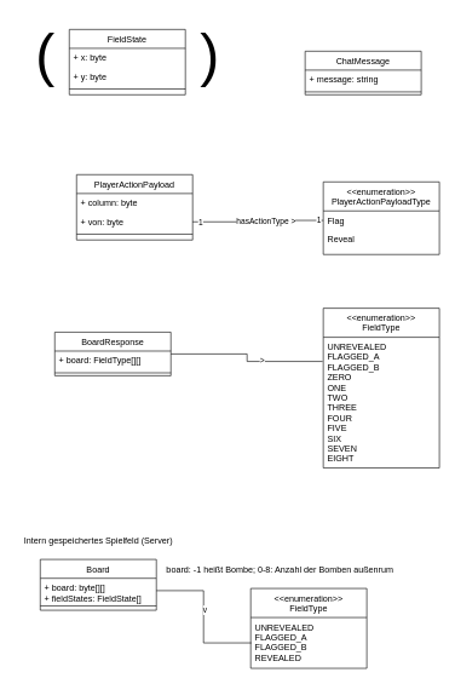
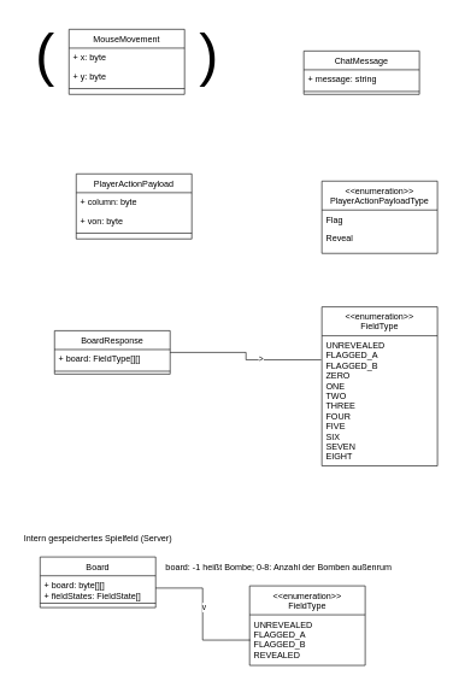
  <mxCell id="0" />
  <mxCell id="1" parent="0" />
  <mxCell id="2" value="PlayerActionPayload" style="swimlane;fontStyle=0;align=center;verticalAlign=top;childLayout=stackLayout;horizontal=1;startSize=26;horizontalStack=0;resizeParent=1;resizeLast=0;collapsible=1;marginBottom=0;rounded=0;shadow=0;strokeWidth=1;" parent="1" vertex="1"><mxGeometry x="105" y="240" width="160" height="90" as="geometry"><mxRectangle x="230" y="140" width="160" height="26" as="alternateBounds" /></mxGeometry></mxCell>
  <mxCell id="3" value="+ column: byte" style="text;align=left;verticalAlign=top;spacingLeft=4;spacingRight=4;overflow=hidden;rotatable=0;points=[[0,0.5],[1,0.5]];portConstraint=eastwest;" parent="2" vertex="1"><mxGeometry y="26" width="160" height="26" as="geometry" /></mxCell>
  <mxCell id="4" value="+ von: byte" style="text;align=left;verticalAlign=top;spacingLeft=4;spacingRight=4;overflow=hidden;rotatable=0;points=[[0,0.5],[1,0.5]];portConstraint=eastwest;rounded=0;shadow=0;html=0;" parent="2" vertex="1"><mxGeometry y="52" width="160" height="26" as="geometry" /></mxCell>
  <mxCell id="5" value="" style="line;html=1;strokeWidth=1;align=left;verticalAlign=middle;spacingTop=-1;spacingLeft=3;spacingRight=3;rotatable=0;labelPosition=right;points=[];portConstraint=eastwest;" parent="2" vertex="1"><mxGeometry y="78" width="160" height="8" as="geometry" /></mxCell>
  <mxCell id="6" value="&lt;&lt;enumeration&gt;&gt;&#10;PlayerActionPayloadType&#10;" style="swimlane;fontStyle=0;align=center;verticalAlign=top;childLayout=stackLayout;horizontal=1;startSize=40;horizontalStack=0;resizeParent=1;resizeLast=0;collapsible=1;marginBottom=0;rounded=0;shadow=0;strokeWidth=1;" parent="1" vertex="1"><mxGeometry x="445" y="250" width="160" height="100" as="geometry"><mxRectangle x="230" y="140" width="160" height="26" as="alternateBounds" /></mxGeometry></mxCell>
  <mxCell id="7" value="Flag" style="text;align=left;verticalAlign=top;spacingLeft=4;spacingRight=4;overflow=hidden;rotatable=0;points=[[0,0.5],[1,0.5]];portConstraint=eastwest;" parent="6" vertex="1"><mxGeometry y="40" width="160" height="26" as="geometry" /></mxCell>
  <mxCell id="8" value="Reveal" style="text;align=left;verticalAlign=top;spacingLeft=4;spacingRight=4;overflow=hidden;rotatable=0;points=[[0,0.5],[1,0.5]];portConstraint=eastwest;rounded=0;shadow=0;html=0;" parent="6" vertex="1"><mxGeometry y="66" width="160" height="26" as="geometry" /></mxCell>
- <mxCell id="9" style="edgeStyle=orthogonalEdgeStyle;rounded=0;orthogonalLoop=1;jettySize=auto;html=1;exitX=1;exitY=0.5;exitDx=0;exitDy=0;entryX=0;entryY=0.5;entryDx=0;entryDy=0;endArrow=none;endFill=0;" parent="1" source="4" target="7" edge="1"><mxGeometry relative="1" as="geometry" /></mxCell>
- <mxCell id="10" value="hasActionType &amp;gt;" style="edgeLabel;html=1;align=center;verticalAlign=middle;resizable=0;points=[];" parent="9" vertex="1" connectable="0"><mxGeometry x="0.219" y="1" relative="1" as="geometry"><mxPoint x="-9" y="1" as="offset" /></mxGeometry></mxCell>
- <mxCell id="11" value="1" style="edgeLabel;html=1;align=center;verticalAlign=middle;resizable=0;points=[];" parent="9" vertex="1" connectable="0"><mxGeometry x="-0.892" relative="1" as="geometry"><mxPoint as="offset" /></mxGeometry></mxCell>
- <mxCell id="12" value="1" style="edgeLabel;html=1;align=center;verticalAlign=middle;resizable=0;points=[];" parent="9" vertex="1" connectable="0"><mxGeometry x="0.925" y="1" relative="1" as="geometry"><mxPoint as="offset" /></mxGeometry></mxCell>
  <mxCell id="13" value="&lt;&lt;enumeration&gt;&gt;&#10;FieldType&#10;" style="swimlane;fontStyle=0;align=center;verticalAlign=top;childLayout=stackLayout;horizontal=1;startSize=40;horizontalStack=0;resizeParent=1;resizeLast=0;collapsible=1;marginBottom=0;rounded=0;shadow=0;strokeWidth=1;" parent="1" vertex="1"><mxGeometry x="445" y="424" width="160" height="220" as="geometry"><mxRectangle x="560" y="304" width="160" height="26" as="alternateBounds" /></mxGeometry></mxCell>
  <mxCell id="14" value="UNREVEALED&#10;FLAGGED_A&#10;FLAGGED_B&#10;ZERO&#10;ONE&#10;TWO&#10;THREE&#10;FOUR&#10;FIVE&#10;SIX&#10;SEVEN&#10;EIGHT&#10;" style="text;align=left;verticalAlign=top;spacingLeft=4;spacingRight=4;overflow=hidden;rotatable=0;points=[[0,0.5],[1,0.5]];portConstraint=eastwest;rounded=0;shadow=0;html=0;" parent="13" vertex="1"><mxGeometry y="40" width="160" height="180" as="geometry" /></mxCell>
  <mxCell id="15" style="edgeStyle=orthogonalEdgeStyle;rounded=0;orthogonalLoop=1;jettySize=auto;html=1;entryX=-0.006;entryY=0.185;entryDx=0;entryDy=0;entryPerimeter=0;endArrow=none;endFill=0;" parent="1" source="17" target="14" edge="1"><mxGeometry relative="1" as="geometry" /></mxCell>
  <mxCell id="16" value="&amp;gt;" style="edgeLabel;html=1;align=center;verticalAlign=middle;resizable=0;points=[];" parent="15" vertex="1" connectable="0"><mxGeometry x="0.237" y="2" relative="1" as="geometry"><mxPoint as="offset" /></mxGeometry></mxCell>
  <mxCell id="17" value="BoardResponse" style="swimlane;fontStyle=0;align=center;verticalAlign=top;childLayout=stackLayout;horizontal=1;startSize=26;horizontalStack=0;resizeParent=1;resizeLast=0;collapsible=1;marginBottom=0;rounded=0;shadow=0;strokeWidth=1;" parent="1" vertex="1"><mxGeometry x="75" y="457" width="160" height="60" as="geometry"><mxRectangle x="230" y="140" width="160" height="26" as="alternateBounds" /></mxGeometry></mxCell>
  <mxCell id="18" value="+ board: FieldType[][]" style="text;align=left;verticalAlign=top;spacingLeft=4;spacingRight=4;overflow=hidden;rotatable=0;points=[[0,0.5],[1,0.5]];portConstraint=eastwest;" parent="17" vertex="1"><mxGeometry y="26" width="160" height="26" as="geometry" /></mxCell>
  <mxCell id="19" value="" style="line;html=1;strokeWidth=1;align=left;verticalAlign=middle;spacingTop=-1;spacingLeft=3;spacingRight=3;rotatable=0;labelPosition=right;points=[];portConstraint=eastwest;" parent="17" vertex="1"><mxGeometry y="52" width="160" height="8" as="geometry" /></mxCell>
  <mxCell id="20" value="Board" style="swimlane;fontStyle=0;align=center;verticalAlign=top;childLayout=stackLayout;horizontal=1;startSize=26;horizontalStack=0;resizeParent=1;resizeLast=0;collapsible=1;marginBottom=0;rounded=0;shadow=0;strokeWidth=1;" parent="1" vertex="1"><mxGeometry x="55" y="770" width="160" height="70" as="geometry"><mxRectangle x="230" y="140" width="160" height="26" as="alternateBounds" /></mxGeometry></mxCell>
  <mxCell id="21" value="+ board: byte[][]&#10;+ fieldStates: FieldState[]&#10;" style="text;align=left;verticalAlign=top;spacingLeft=4;spacingRight=4;overflow=hidden;rotatable=0;points=[[0,0.5],[1,0.5]];portConstraint=eastwest;" parent="20" vertex="1"><mxGeometry y="26" width="160" height="34" as="geometry" /></mxCell>
  <mxCell id="22" value="" style="line;html=1;strokeWidth=1;align=left;verticalAlign=middle;spacingTop=-1;spacingLeft=3;spacingRight=3;rotatable=0;labelPosition=right;points=[];portConstraint=eastwest;" parent="20" vertex="1"><mxGeometry y="60" width="160" height="8" as="geometry" /></mxCell>
  <mxCell id="23" value="Intern gespeichertes Spielfeld (Server)" style="text;html=1;align=center;verticalAlign=middle;resizable=0;points=[];autosize=1;strokeColor=none;fillColor=none;" parent="1" vertex="1"><mxGeometry x="20" y="730" width="230" height="30" as="geometry" /></mxCell>
  <mxCell id="24" value="board: -1 heißt Bombe; 0-8: Anzahl der Bomben außenrum" style="text;html=1;align=center;verticalAlign=middle;resizable=0;points=[];autosize=1;strokeColor=none;fillColor=none;" parent="1" vertex="1"><mxGeometry x="215" y="770" width="340" height="30" as="geometry" /></mxCell>
  <mxCell id="25" value="&lt;&lt;enumeration&gt;&gt;&#10;FieldType&#10;" style="swimlane;fontStyle=0;align=center;verticalAlign=top;childLayout=stackLayout;horizontal=1;startSize=40;horizontalStack=0;resizeParent=1;resizeLast=0;collapsible=1;marginBottom=0;rounded=0;shadow=0;strokeWidth=1;" parent="1" vertex="1"><mxGeometry x="345" y="810" width="160" height="110" as="geometry"><mxRectangle x="560" y="304" width="160" height="26" as="alternateBounds" /></mxGeometry></mxCell>
  <mxCell id="26" value="UNREVEALED&#10;FLAGGED_A&#10;FLAGGED_B&#10;REVEALED&#10;" style="text;align=left;verticalAlign=top;spacingLeft=4;spacingRight=4;overflow=hidden;rotatable=0;points=[[0,0.5],[1,0.5]];portConstraint=eastwest;rounded=0;shadow=0;html=0;" parent="25" vertex="1"><mxGeometry y="40" width="160" height="60" as="geometry" /></mxCell>
  <mxCell id="27" style="edgeStyle=orthogonalEdgeStyle;rounded=0;orthogonalLoop=1;jettySize=auto;html=1;exitX=1;exitY=0.5;exitDx=0;exitDy=0;entryX=0.006;entryY=0.583;entryDx=0;entryDy=0;entryPerimeter=0;endArrow=none;endFill=0;" parent="1" source="21" target="26" edge="1"><mxGeometry relative="1" as="geometry" /></mxCell>
  <mxCell id="28" value="v" style="edgeLabel;html=1;align=center;verticalAlign=middle;resizable=0;points=[];" parent="27" vertex="1" connectable="0"><mxGeometry x="-0.101" y="1" relative="1" as="geometry"><mxPoint as="offset" /></mxGeometry></mxCell>
- <mxCell id="29" value="FieldState" style="swimlane;fontStyle=0;align=center;verticalAlign=top;childLayout=stackLayout;horizontal=1;startSize=26;horizontalStack=0;resizeParent=1;resizeLast=0;collapsible=1;marginBottom=0;rounded=0;shadow=0;strokeWidth=1;" parent="1" vertex="1"><mxGeometry x="95" y="40" width="160" height="90" as="geometry"><mxRectangle x="230" y="140" width="160" height="26" as="alternateBounds" /></mxGeometry></mxCell>
+ <mxCell id="29" value="MouseMovement" style="swimlane;fontStyle=0;align=center;verticalAlign=top;childLayout=stackLayout;horizontal=1;startSize=26;horizontalStack=0;resizeParent=1;resizeLast=0;collapsible=1;marginBottom=0;rounded=0;shadow=0;strokeWidth=1;" parent="1" vertex="1"><mxGeometry x="95" y="40" width="160" height="90" as="geometry"><mxRectangle x="230" y="140" width="160" height="26" as="alternateBounds" /></mxGeometry></mxCell>
  <mxCell id="30" value="+ x: byte" style="text;align=left;verticalAlign=top;spacingLeft=4;spacingRight=4;overflow=hidden;rotatable=0;points=[[0,0.5],[1,0.5]];portConstraint=eastwest;" parent="29" vertex="1"><mxGeometry y="26" width="160" height="26" as="geometry" /></mxCell>
  <mxCell id="31" value="+ y: byte" style="text;align=left;verticalAlign=top;spacingLeft=4;spacingRight=4;overflow=hidden;rotatable=0;points=[[0,0.5],[1,0.5]];portConstraint=eastwest;rounded=0;shadow=0;html=0;" parent="29" vertex="1"><mxGeometry y="52" width="160" height="26" as="geometry" /></mxCell>
  <mxCell id="32" value="" style="line;html=1;strokeWidth=1;align=left;verticalAlign=middle;spacingTop=-1;spacingLeft=3;spacingRight=3;rotatable=0;labelPosition=right;points=[];portConstraint=eastwest;" parent="29" vertex="1"><mxGeometry y="78" width="160" height="8" as="geometry" /></mxCell>
  <mxCell id="33" value="&lt;font style=&quot;font-size: 80px;&quot;&gt;(&amp;nbsp;&amp;nbsp;&amp;nbsp;&amp;nbsp;&amp;nbsp;&amp;nbsp;&amp;nbsp;&amp;nbsp; )&lt;br&gt;&lt;/font&gt;" style="text;html=1;align=center;verticalAlign=middle;resizable=0;points=[];autosize=1;strokeColor=none;fillColor=none;" parent="1" vertex="1"><mxGeometry x="35" y="20" width="280" height="110" as="geometry" /></mxCell>
  <mxCell id="34" value="ChatMessage" style="swimlane;fontStyle=0;align=center;verticalAlign=top;childLayout=stackLayout;horizontal=1;startSize=26;horizontalStack=0;resizeParent=1;resizeLast=0;collapsible=1;marginBottom=0;rounded=0;shadow=0;strokeWidth=1;" parent="1" vertex="1"><mxGeometry x="420" y="70" width="160" height="60" as="geometry"><mxRectangle x="230" y="140" width="160" height="26" as="alternateBounds" /></mxGeometry></mxCell>
  <mxCell id="35" value="+ message: string" style="text;align=left;verticalAlign=top;spacingLeft=4;spacingRight=4;overflow=hidden;rotatable=0;points=[[0,0.5],[1,0.5]];portConstraint=eastwest;" parent="34" vertex="1"><mxGeometry y="26" width="160" height="26" as="geometry" /></mxCell>
  <mxCell id="36" value="" style="line;html=1;strokeWidth=1;align=left;verticalAlign=middle;spacingTop=-1;spacingLeft=3;spacingRight=3;rotatable=0;labelPosition=right;points=[];portConstraint=eastwest;" parent="34" vertex="1"><mxGeometry y="52" width="160" height="8" as="geometry" /></mxCell>
